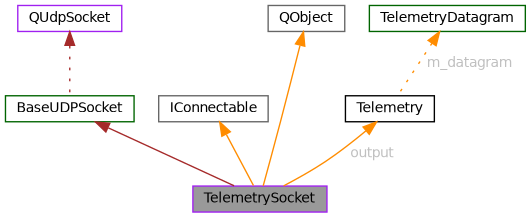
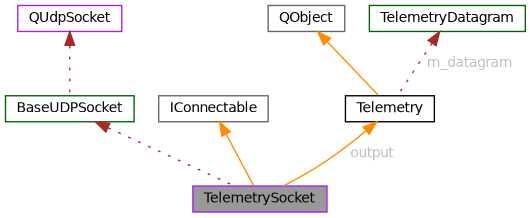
  digraph {
    node [color=purple fillcolor=white fontname=Helvetica fontsize=10 shape=box style=filled]
    edge [color=brown dir=back fontname=Helvetica fontsize=10 labelfontname=Helvetica labelfontsize=10 style=dotted]
    n1 [fillcolor=grey60 fontcolor=black height=0.2 label=TelemetrySocket width=0.4]
    n2 [color=darkgreen height=0.2 label=BaseUDPSocket width=0.4]
    n3 [height=0.2 label=QUdpSocket width=0.4]
    n4 [color=gray40 height=0.2 label=IConnectable width=0.4]
    n5 [color=black height=0.2 label=Telemetry width=0.4]
    n6 [color=gray40 height=0.2 label=QObject width=0.4]
    n7 [color=darkgreen height=0.2 label=TelemetryDatagram width=0.4]
-   n2 -> n1 [style=solid]
+   n2 -> n1
    n3 -> n2
    n4 -> n1 [color=darkorange style=solid]
    n5 -> n1 [color=darkorange fontcolor=grey label=" output" style=solid]
-   n6 -> n1 [color=darkorange style=solid]
-   n7 -> n5 [color=darkorange fontcolor=grey label=" m_datagram"]
+   n6 -> n5 [color=darkorange style=solid]
+   n7 -> n5 [fontcolor=grey label=" m_datagram"]
  }
